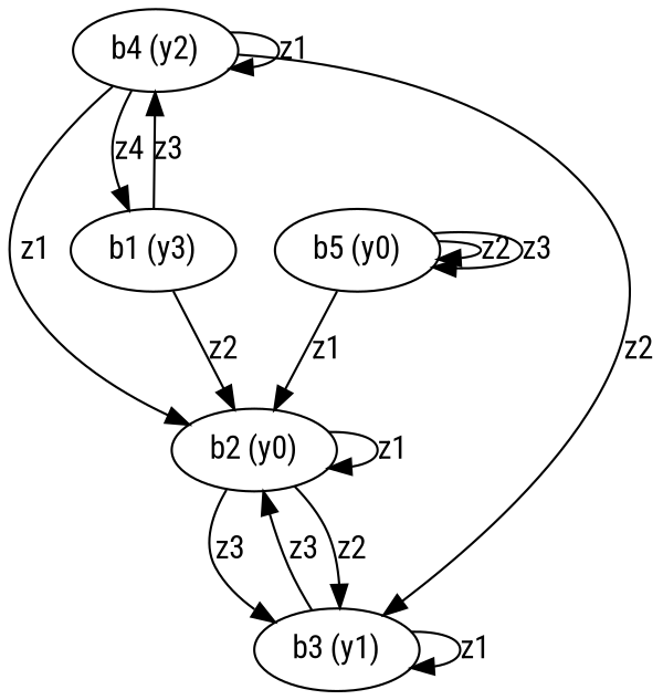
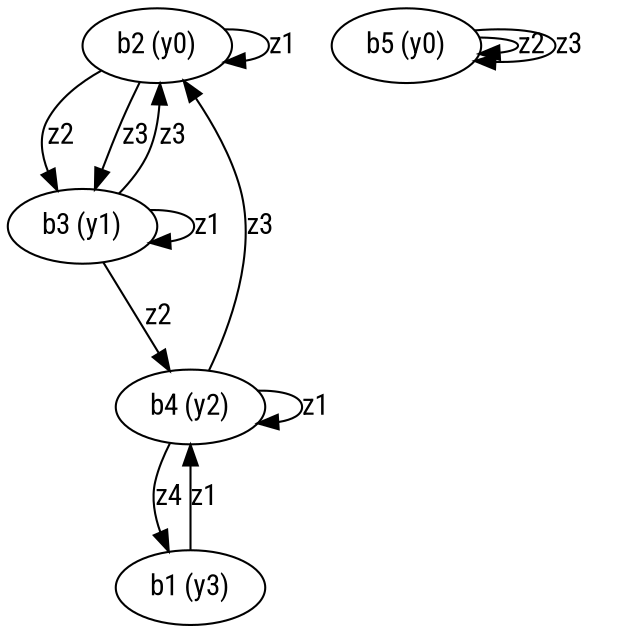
  digraph {
    fontname="Roboto Condensed"
    node [fontname="Roboto Condensed"]
    edge [fontname="Roboto Condensed" length=5]
    n1 [label="b2 (y0)"]
    "b1 (y3)"
    "b4 (y2)"
    "b3 (y1)"
    "b5 (y0)"
    n1 -> n1 [label=z1]
    n1 -> "b3 (y1)" [label=z2]
    n1 -> "b3 (y1)" [label=z3]
-   "b1 (y3)" -> n1 [label=z2]
-   "b1 (y3)" -> "b4 (y2)" [label=z3]
-   "b4 (y2)" -> n1 [label=z1]
+   "b1 (y3)" -> "b4 (y2)" [label=z1]
+   "b4 (y2)" -> n1 [label=z3]
    "b4 (y2)" -> "b1 (y3)" [label=z4]
    "b4 (y2)" -> "b4 (y2)" [label=z1]
    "b3 (y1)" -> n1 [label=z3]
-   "b4 (y2)" -> "b3 (y1)" [label=z2]
+   "b3 (y1)" -> "b4 (y2)" [label=z2]
    "b3 (y1)" -> "b3 (y1)" [label=z1]
-   "b5 (y0)" -> n1 [label=z1]
    "b5 (y0)" -> "b5 (y0)" [label=z2]
    "b5 (y0)" -> "b5 (y0)" [label=z3]
  }
